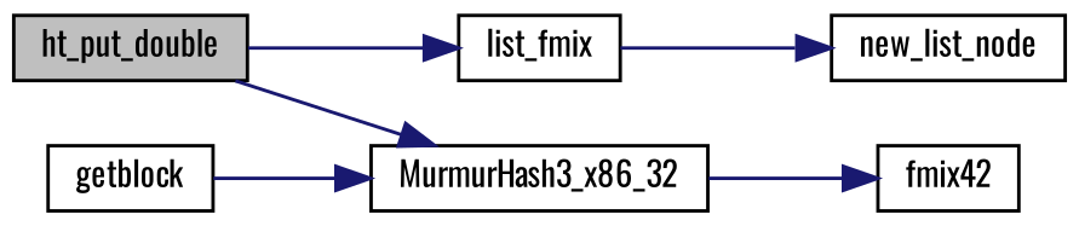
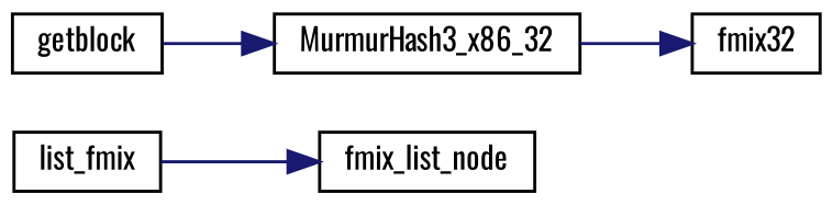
  digraph {
    fontname=Oswald
    rankdir=LR
    node [color=black fillcolor=white fontname=Oswald fontsize=10 shape=record style=filled]
    edge [color=midnightblue fontname=Oswald fontsize=10 labelfontname=Helvetica labelfontsize=10 style=solid]
-   n1 [fillcolor=grey75 fontcolor=black height=0.2 label=ht_put_double width=0.4]
    n2 [height=0.2 label=list_fmix width=0.4]
    n3 [height=0.2 label=MurmurHash3_x86_32 width=0.4]
-   n4 [height=0.2 label=new_list_node width=0.4]
-   n5 [height=0.2 label=fmix42 width=0.4]
+   n4 [height=0.2 label=fmix_list_node width=0.4]
+   n5 [height=0.2 label=fmix32 width=0.4]
    n6 [height=0.2 label=getblock width=0.4]
-   n1 -> n2
-   n1 -> n3
    n2 -> n4
    n3 -> n5
    n6 -> n3
  }
